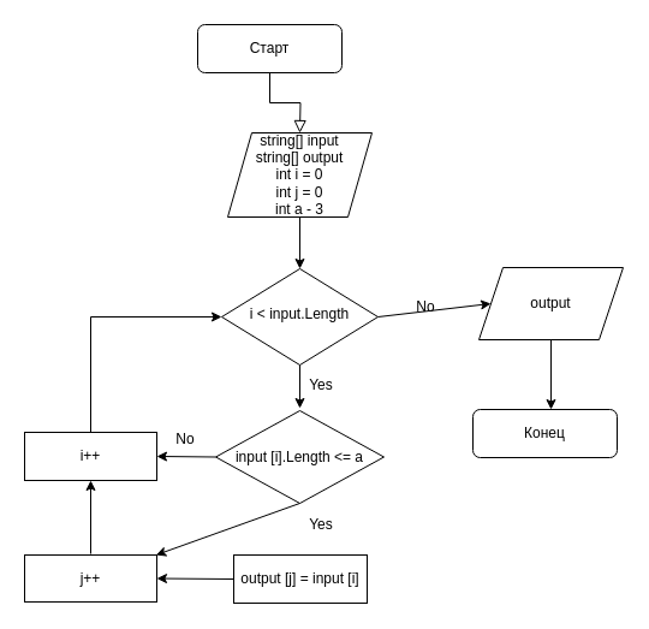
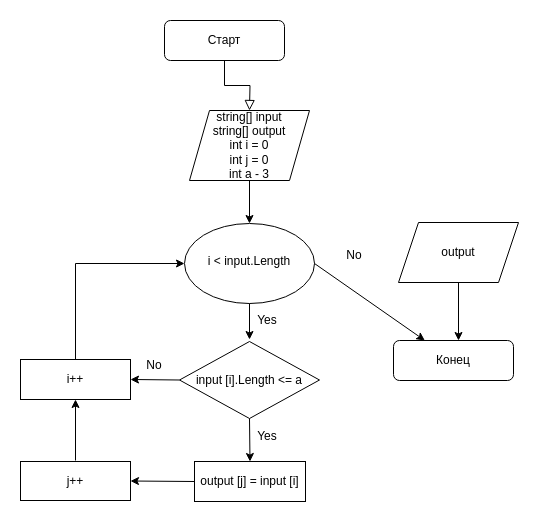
  <mxCell id="0" />
  <mxCell id="1" parent="0" />
  <mxCell id="2" value="" style="rounded=0;html=1;jettySize=auto;orthogonalLoop=1;fontSize=11;endArrow=block;endFill=0;endSize=8;strokeWidth=1;shadow=0;labelBackgroundColor=none;edgeStyle=orthogonalEdgeStyle;" parent="1" source="3" edge="1"><mxGeometry relative="1" as="geometry"><mxPoint x="249" y="110" as="targetPoint" /></mxGeometry></mxCell>
  <mxCell id="3" value="Старт" style="rounded=1;whiteSpace=wrap;html=1;fontSize=12;glass=0;strokeWidth=1;shadow=0;" parent="1" vertex="1"><mxGeometry x="164" y="20" width="120" height="40" as="geometry" /></mxCell>
- <mxCell id="4" value="i &amp;lt; input.Length" style="rhombus;whiteSpace=wrap;html=1;shadow=0;fontFamily=Helvetica;fontSize=12;align=center;strokeWidth=1;spacing=6;spacingTop=-4;" parent="1" vertex="1"><mxGeometry x="184" y="223" width="130" height="80" as="geometry" /></mxCell>
+ <mxCell id="4" value="i &amp;lt; input.Length" style="ellipse;whiteSpace=wrap;html=1;shadow=0;fontFamily=Helvetica;fontSize=12;align=center;strokeWidth=1;spacing=6;spacingTop=-4;" parent="1" vertex="1"><mxGeometry x="184" y="223" width="130" height="80" as="geometry" /></mxCell>
  <mxCell id="5" value="Конец" style="rounded=1;whiteSpace=wrap;html=1;fontSize=12;glass=0;strokeWidth=1;shadow=0;" parent="1" vertex="1"><mxGeometry x="393" y="340" width="120" height="40" as="geometry" /></mxCell>
  <mxCell id="6" value="string[] input&lt;br&gt;string[] output&lt;br&gt;int i = 0&lt;br&gt;int j = 0&lt;br&gt;int a - 3" style="shape=parallelogram;perimeter=parallelogramPerimeter;whiteSpace=wrap;html=1;fixedSize=1;" vertex="1" parent="1"><mxGeometry x="189" y="110" width="120" height="70" as="geometry" /></mxCell>
  <mxCell id="7" value="output" style="shape=parallelogram;perimeter=parallelogramPerimeter;whiteSpace=wrap;html=1;fixedSize=1;" vertex="1" parent="1"><mxGeometry x="398" y="222" width="120" height="60" as="geometry" /></mxCell>
  <mxCell id="8" value="" style="endArrow=classic;html=1;rounded=0;exitX=0.5;exitY=1;exitDx=0;exitDy=0;" edge="1" parent="1" source="4"><mxGeometry width="50" height="50" relative="1" as="geometry"><mxPoint x="249" y="310" as="sourcePoint" /><mxPoint x="249" y="339" as="targetPoint" /></mxGeometry></mxCell>
  <mxCell id="9" value="" style="endArrow=classic;html=1;rounded=0;exitX=0.5;exitY=1;exitDx=0;exitDy=0;" edge="1" parent="1" source="6" target="4"><mxGeometry width="50" height="50" relative="1" as="geometry"><mxPoint x="339" y="360" as="sourcePoint" /><mxPoint x="389" y="310" as="targetPoint" /></mxGeometry></mxCell>
  <mxCell id="10" value="No" style="text;html=1;strokeColor=none;fillColor=none;align=center;verticalAlign=middle;whiteSpace=wrap;rounded=0;" vertex="1" parent="1"><mxGeometry x="324" y="240" width="60" height="30" as="geometry" /></mxCell>
  <mxCell id="11" value="" style="endArrow=classic;html=1;rounded=0;exitX=0.5;exitY=1;exitDx=0;exitDy=0;" edge="1" parent="1" source="7"><mxGeometry width="50" height="50" relative="1" as="geometry"><mxPoint x="460" y="290" as="sourcePoint" /><mxPoint x="458" y="340" as="targetPoint" /></mxGeometry></mxCell>
  <mxCell id="12" value="input [i].Length &amp;lt;= a" style="rhombus;whiteSpace=wrap;html=1;" vertex="1" parent="1"><mxGeometry x="179" y="341" width="140" height="77" as="geometry" /></mxCell>
  <mxCell id="13" value="output [j] = input [i]" style="rounded=0;whiteSpace=wrap;html=1;" vertex="1" parent="1"><mxGeometry x="194" y="461" width="111" height="40" as="geometry" /></mxCell>
  <mxCell id="14" value="j++" style="rounded=0;whiteSpace=wrap;html=1;" vertex="1" parent="1"><mxGeometry x="20" y="461" width="110" height="39" as="geometry" /></mxCell>
  <mxCell id="15" value="i++" style="rounded=0;whiteSpace=wrap;html=1;" vertex="1" parent="1"><mxGeometry x="20" y="359" width="110" height="40" as="geometry" /></mxCell>
- <mxCell id="16" value="" style="endArrow=classic;html=1;rounded=0;exitX=0.5;exitY=1;exitDx=0;exitDy=0;" edge="1" parent="1" source="12" target="14"><mxGeometry width="50" height="50" relative="1" as="geometry"><mxPoint x="250" y="370" as="sourcePoint" /><mxPoint x="300" y="320" as="targetPoint" /></mxGeometry></mxCell>
+ <mxCell id="16" value="" style="endArrow=classic;html=1;rounded=0;exitX=0.5;exitY=1;exitDx=0;exitDy=0;entryX=0.5;entryY=0;entryDx=0;entryDy=0;" edge="1" parent="1" source="12" target="13"><mxGeometry width="50" height="50" relative="1" as="geometry"><mxPoint x="250" y="370" as="sourcePoint" /><mxPoint x="300" y="320" as="targetPoint" /></mxGeometry></mxCell>
  <mxCell id="17" value="" style="endArrow=classic;html=1;rounded=0;exitX=0;exitY=0.5;exitDx=0;exitDy=0;entryX=1;entryY=0.5;entryDx=0;entryDy=0;" edge="1" parent="1" source="13" target="14"><mxGeometry width="50" height="50" relative="1" as="geometry"><mxPoint x="250" y="370" as="sourcePoint" /><mxPoint x="300" y="320" as="targetPoint" /></mxGeometry></mxCell>
  <mxCell id="18" value="" style="endArrow=classic;html=1;rounded=0;" edge="1" parent="1" target="15"><mxGeometry width="50" height="50" relative="1" as="geometry"><mxPoint x="75" y="460" as="sourcePoint" /><mxPoint x="300" y="320" as="targetPoint" /></mxGeometry></mxCell>
  <mxCell id="19" value="" style="endArrow=classic;html=1;rounded=0;exitX=0.5;exitY=0;exitDx=0;exitDy=0;entryX=0;entryY=0.5;entryDx=0;entryDy=0;" edge="1" parent="1" source="15" target="4"><mxGeometry width="50" height="50" relative="1" as="geometry"><mxPoint x="250" y="370" as="sourcePoint" /><mxPoint x="300" y="320" as="targetPoint" /><Array as="points"><mxPoint x="75" y="263" /></Array></mxGeometry></mxCell>
  <mxCell id="20" value="" style="endArrow=classic;html=1;rounded=0;exitX=0;exitY=0.5;exitDx=0;exitDy=0;entryX=1;entryY=0.5;entryDx=0;entryDy=0;" edge="1" parent="1" source="12" target="15"><mxGeometry width="50" height="50" relative="1" as="geometry"><mxPoint x="250" y="370" as="sourcePoint" /><mxPoint x="300" y="320" as="targetPoint" /></mxGeometry></mxCell>
  <mxCell id="21" value="No" style="text;html=1;strokeColor=none;fillColor=none;align=center;verticalAlign=middle;whiteSpace=wrap;rounded=0;" vertex="1" parent="1"><mxGeometry x="124" y="350" width="60" height="30" as="geometry" /></mxCell>
- <mxCell id="22" value="" style="endArrow=classic;html=1;rounded=0;exitX=1;exitY=0.5;exitDx=0;exitDy=0;entryX=0;entryY=0.5;entryDx=0;entryDy=0;" edge="1" parent="1" source="4" target="7"><mxGeometry width="50" height="50" relative="1" as="geometry"><mxPoint x="250" y="370" as="sourcePoint" /><mxPoint x="300" y="320" as="targetPoint" /></mxGeometry></mxCell>
+ <mxCell id="22" value="" style="endArrow=classic;html=1;rounded=0;exitX=1;exitY=0.5;exitDx=0;exitDy=0;" edge="1" parent="1" source="4" target="5"><mxGeometry width="50" height="50" relative="1" as="geometry"><mxPoint x="250" y="370" as="sourcePoint" /><mxPoint x="300" y="320" as="targetPoint" /></mxGeometry></mxCell>
  <mxCell id="23" value="Yes" style="text;html=1;strokeColor=none;fillColor=none;align=center;verticalAlign=middle;whiteSpace=wrap;rounded=0;" vertex="1" parent="1"><mxGeometry x="237" y="305" width="60" height="30" as="geometry" /></mxCell>
  <mxCell id="24" value="Yes" style="text;html=1;strokeColor=none;fillColor=none;align=center;verticalAlign=middle;whiteSpace=wrap;rounded=0;" vertex="1" parent="1"><mxGeometry x="237" y="421" width="60" height="30" as="geometry" /></mxCell>
